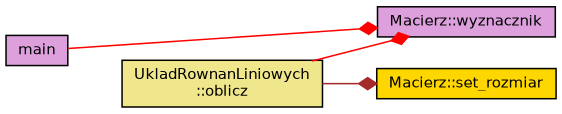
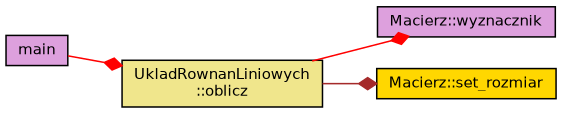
  digraph {
    rankdir=LR
    node [color=black fillcolor=plum fontname=Helvetica fontsize=10 shape=record style=filled]
    edge [arrowhead=diamond color=red fontname=Helvetica fontsize=10 labelfontname=Helvetica labelfontsize=10 style=solid]
    n1 [fontcolor=black height=0.2 label=main width=0.4]
    n2 [fillcolor=khaki height=0.2 label="UkladRownanLiniowych\l::oblicz" width=0.4]
    n3 [height=0.2 label="Macierz::wyznacznik" width=0.4]
    n4 [fillcolor=gold height=0.2 label="Macierz::set_rozmiar" width=0.4]
-   n1 -> n3
+   n1 -> n2
    n2 -> n3
    n2 -> n4 [color=brown]
  }
